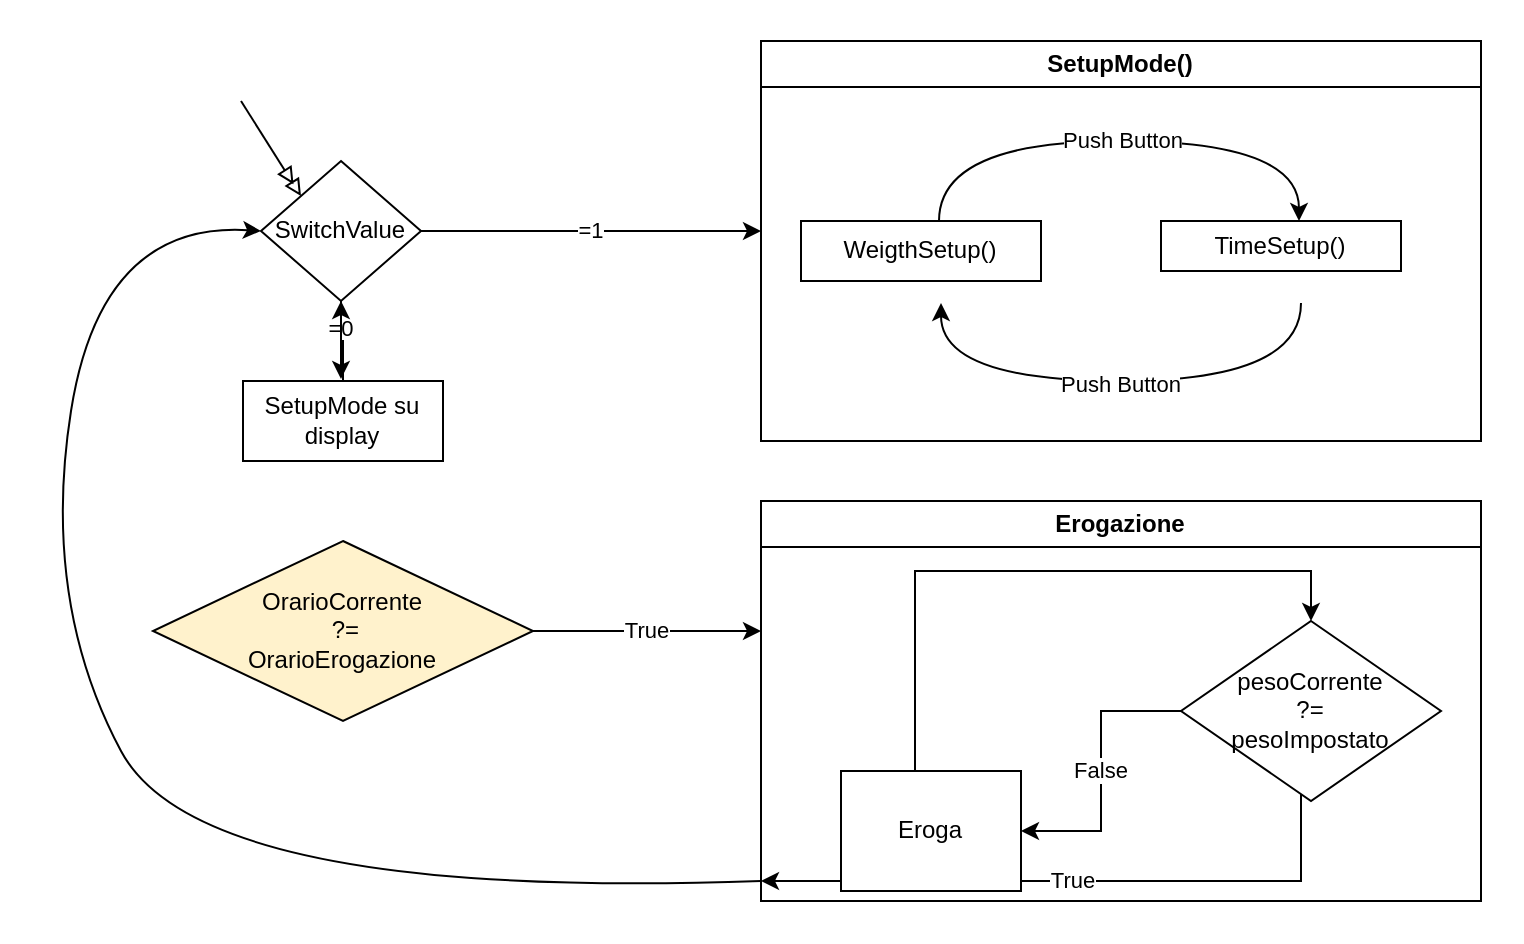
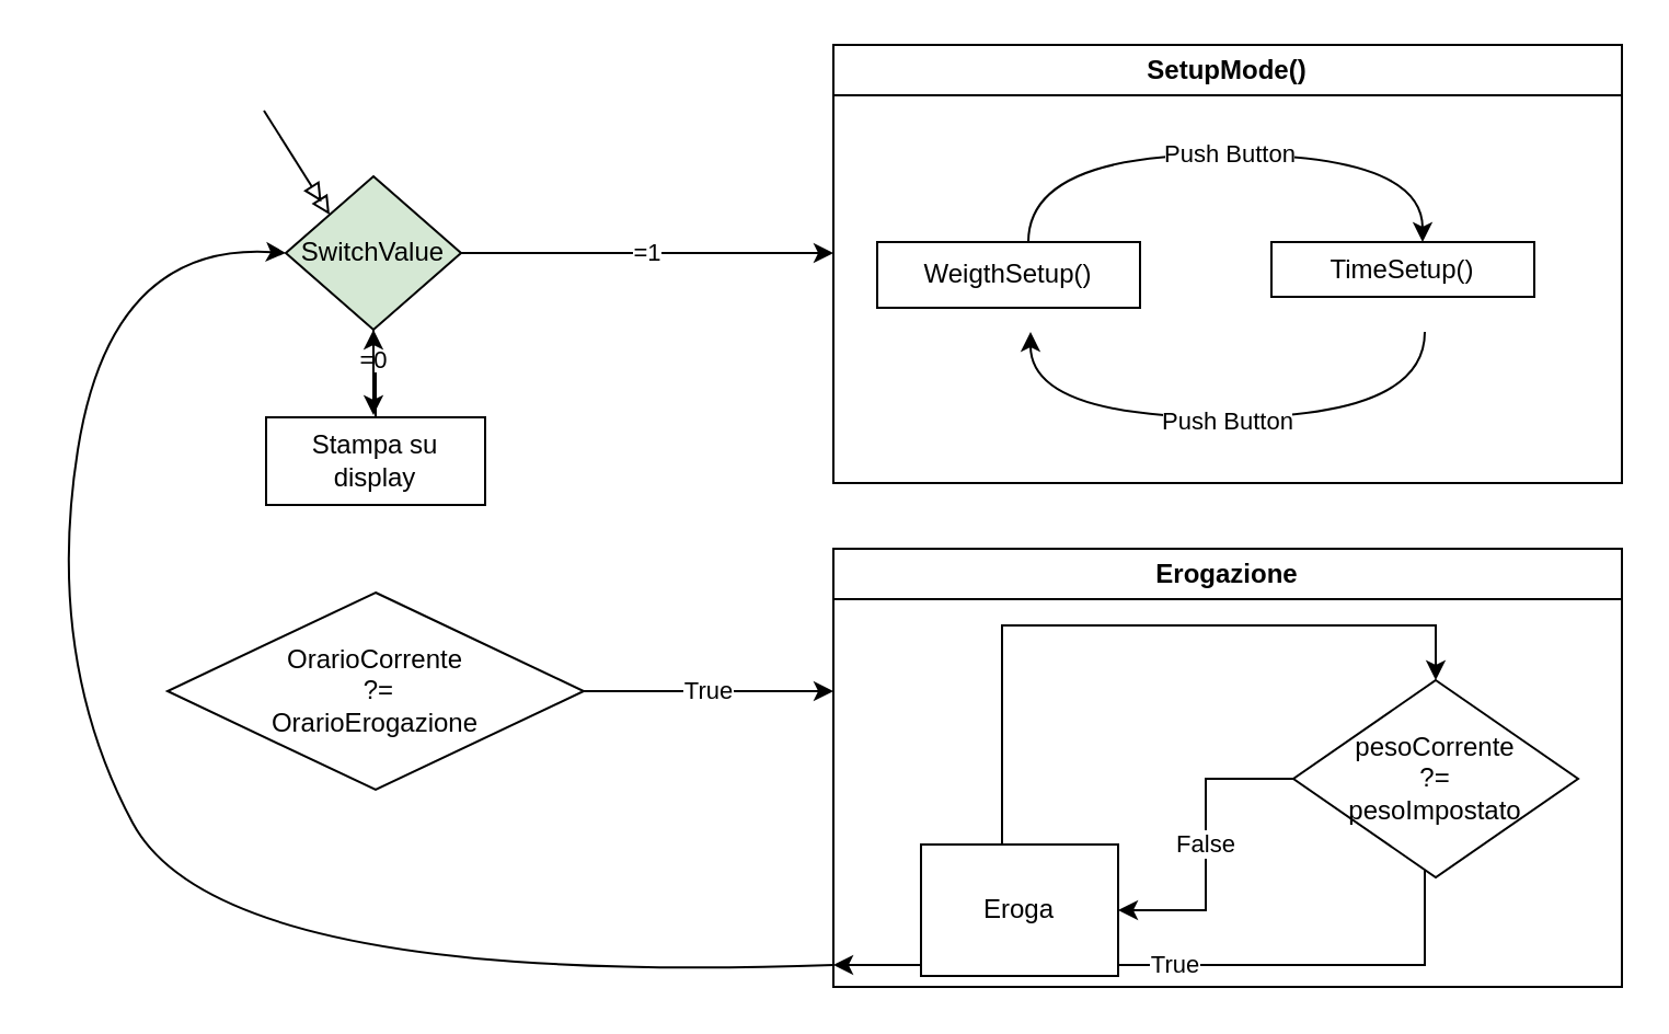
  <mxCell id="0" />
  <mxCell id="1" parent="0" />
  <mxCell id="2" value="" style="endArrow=doubleBlock;html=1;rounded=0;entryX=0;entryY=0;entryDx=0;entryDy=0;endFill=0;" parent="1" target="21" edge="1"><mxGeometry width="50" height="50" relative="1" as="geometry"><mxPoint x="120" y="50" as="sourcePoint" /><mxPoint x="155" y="90" as="targetPoint" /></mxGeometry></mxCell>
  <mxCell id="3" value="True" style="edgeStyle=orthogonalEdgeStyle;rounded=0;orthogonalLoop=1;jettySize=auto;html=1;" parent="1" source="4" edge="1"><mxGeometry relative="1" as="geometry"><mxPoint x="380" y="315" as="targetPoint" /></mxGeometry></mxCell>
- <mxCell id="4" value="OrarioCorrente&lt;br&gt;&amp;nbsp;?= &lt;br&gt;OrarioErogazione" style="rhombus;whiteSpace=wrap;html=1;fillColor=#fff2cc;" parent="1" vertex="1"><mxGeometry x="76" y="270" width="190" height="90" as="geometry" /></mxCell>
+ <mxCell id="4" value="OrarioCorrente&lt;br&gt;&amp;nbsp;?= &lt;br&gt;OrarioErogazione" style="rhombus;whiteSpace=wrap;html=1;" parent="1" vertex="1"><mxGeometry x="76" y="270" width="190" height="90" as="geometry" /></mxCell>
  <mxCell id="5" value="Erogazione" style="swimlane;whiteSpace=wrap;html=1;" parent="1" vertex="1"><mxGeometry x="380" y="250" width="360" height="200" as="geometry" /></mxCell>
  <mxCell id="6" value="True&lt;br&gt;" style="edgeStyle=orthogonalEdgeStyle;rounded=0;orthogonalLoop=1;jettySize=auto;html=1;" parent="5" source="7" edge="1"><mxGeometry relative="1" as="geometry"><mxPoint y="190" as="targetPoint" /><Array as="points"><mxPoint x="270" y="190" /></Array></mxGeometry></mxCell>
  <mxCell id="7" value="pesoCorrente &lt;br&gt;?=&lt;br&gt;pesoImpostato" style="rhombus;whiteSpace=wrap;html=1;rounded=0;" parent="5" vertex="1"><mxGeometry x="210" y="60" width="130" height="90" as="geometry" /></mxCell>
  <mxCell id="8" style="edgeStyle=orthogonalEdgeStyle;rounded=0;orthogonalLoop=1;jettySize=auto;html=1;entryX=0.5;entryY=0;entryDx=0;entryDy=0;" parent="5" source="9" target="7" edge="1"><mxGeometry relative="1" as="geometry"><mxPoint x="282.483" y="35.023" as="targetPoint" /><mxPoint x="77.51" y="60" as="sourcePoint" /><Array as="points"><mxPoint x="77" y="35" /><mxPoint x="275" y="35" /></Array></mxGeometry></mxCell>
  <mxCell id="9" value="Eroga" style="rounded=0;whiteSpace=wrap;html=1;" parent="5" vertex="1"><mxGeometry x="40" y="135" width="90" height="60" as="geometry" /></mxCell>
  <mxCell id="10" value="False" style="edgeStyle=orthogonalEdgeStyle;rounded=0;orthogonalLoop=1;jettySize=auto;html=1;entryX=1;entryY=0.5;entryDx=0;entryDy=0;" parent="5" source="7" target="9" edge="1"><mxGeometry relative="1" as="geometry" /></mxCell>
  <mxCell id="11" value="" style="group" parent="1" vertex="1" connectable="0"><mxGeometry x="380" y="20" width="360" height="200" as="geometry" /></mxCell>
  <mxCell id="12" value="WeigthSetup()" style="rounded=0;whiteSpace=wrap;html=1;fontSize=12;glass=0;strokeWidth=1;shadow=0;" parent="11" vertex="1"><mxGeometry x="20" y="90" width="120" height="30" as="geometry" /></mxCell>
  <mxCell id="13" value="TimeSetup()" style="rounded=0;whiteSpace=wrap;html=1;fontSize=12;glass=0;strokeWidth=1;shadow=0;" parent="11" vertex="1"><mxGeometry x="200" y="90" width="120" height="25" as="geometry" /></mxCell>
  <mxCell id="14" style="edgeStyle=orthogonalEdgeStyle;rounded=0;orthogonalLoop=1;jettySize=auto;html=1;entryX=0.5;entryY=0;entryDx=0;entryDy=0;curved=1;exitX=0.5;exitY=0;exitDx=0;exitDy=0;" parent="11" edge="1"><mxGeometry relative="1" as="geometry"><mxPoint x="270" y="131" as="sourcePoint" /><mxPoint x="90" y="131" as="targetPoint" /><Array as="points"><mxPoint x="270" y="170" /><mxPoint x="90" y="170" /></Array></mxGeometry></mxCell>
  <mxCell id="15" value="Push Button" style="edgeLabel;html=1;align=center;verticalAlign=middle;resizable=0;points=[];" parent="14" vertex="1" connectable="0"><mxGeometry x="0.01" y="1" relative="1" as="geometry"><mxPoint as="offset" /></mxGeometry></mxCell>
  <mxCell id="16" style="edgeStyle=orthogonalEdgeStyle;rounded=0;orthogonalLoop=1;jettySize=auto;html=1;entryX=0.5;entryY=0;entryDx=0;entryDy=0;curved=1;exitX=0.5;exitY=0;exitDx=0;exitDy=0;" parent="11" edge="1"><mxGeometry relative="1" as="geometry"><mxPoint x="89" y="90" as="sourcePoint" /><mxPoint x="269" y="90" as="targetPoint" /><Array as="points"><mxPoint x="89" y="50" /><mxPoint x="269" y="50" /></Array></mxGeometry></mxCell>
  <mxCell id="17" value="Push Button" style="edgeLabel;html=1;align=center;verticalAlign=middle;resizable=0;points=[];" parent="16" vertex="1" connectable="0"><mxGeometry x="0.01" y="1" relative="1" as="geometry"><mxPoint as="offset" /></mxGeometry></mxCell>
  <mxCell id="18" value="SetupMode()" style="swimlane;whiteSpace=wrap;html=1;" parent="11" vertex="1"><mxGeometry width="360" height="200" as="geometry" /></mxCell>
  <mxCell id="19" value="=1" style="edgeStyle=orthogonalEdgeStyle;rounded=0;orthogonalLoop=1;jettySize=auto;html=1;" parent="1" source="21" edge="1"><mxGeometry relative="1" as="geometry"><mxPoint x="380" y="115" as="targetPoint" /></mxGeometry></mxCell>
  <mxCell id="20" value="=0" style="edgeStyle=orthogonalEdgeStyle;rounded=0;orthogonalLoop=1;jettySize=auto;html=1;entryX=0.49;entryY=0.25;entryDx=0;entryDy=0;entryPerimeter=0;" parent="1" edge="1"><mxGeometry relative="1" as="geometry"><mxPoint x="170" y="139" as="sourcePoint" /><mxPoint x="170" y="189" as="targetPoint" /></mxGeometry></mxCell>
- <mxCell id="21" value="SwitchValue" style="rhombus;whiteSpace=wrap;html=1;" parent="1" vertex="1"><mxGeometry x="130" y="80" width="80" height="70" as="geometry" /></mxCell>
+ <mxCell id="21" value="SwitchValue" style="rhombus;whiteSpace=wrap;html=1;fillColor=#d5e8d4;" parent="1" vertex="1"><mxGeometry x="130" y="80" width="80" height="70" as="geometry" /></mxCell>
  <mxCell id="22" style="edgeStyle=orthogonalEdgeStyle;rounded=0;orthogonalLoop=1;jettySize=auto;html=1;" parent="1" source="23" target="21" edge="1"><mxGeometry relative="1" as="geometry" /></mxCell>
- <mxCell id="23" value="SetupMode su display" style="whiteSpace=wrap;html=1;" parent="1" vertex="1"><mxGeometry x="121" y="190" width="100" height="40" as="geometry" /></mxCell>
+ <mxCell id="23" value="Stampa su display" style="whiteSpace=wrap;html=1;" parent="1" vertex="1"><mxGeometry x="121" y="190" width="100" height="40" as="geometry" /></mxCell>
  <mxCell id="24" value="" style="curved=1;endArrow=classic;html=1;rounded=0;entryX=0;entryY=0.5;entryDx=0;entryDy=0;" parent="1" target="21" edge="1"><mxGeometry width="50" height="50" relative="1" as="geometry"><mxPoint x="380" y="440" as="sourcePoint" /><mxPoint x="280" y="390" as="targetPoint" /><Array as="points"><mxPoint x="100" y="450" /><mxPoint x="20" y="300" /><mxPoint x="50" y="110" /></Array></mxGeometry></mxCell>
